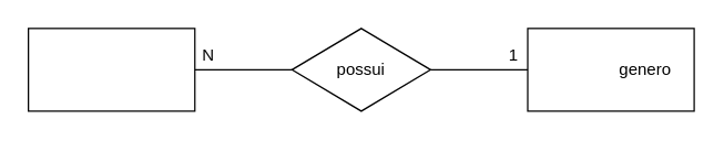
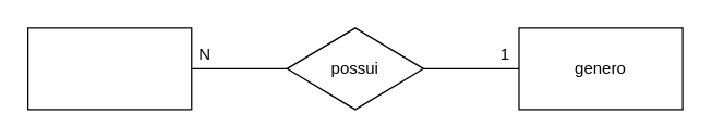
  <mxCell id="0" />
  <mxCell id="1" parent="0" />
  <mxCell id="2" style="edgeStyle=orthogonalEdgeStyle;rounded=0;orthogonalLoop=1;jettySize=auto;html=1;exitX=1;exitY=0.5;exitDx=0;exitDy=0;endArrow=none;endFill=0;" edge="1" parent="1" source="3" target="6"><mxGeometry relative="1" as="geometry" /></mxCell>
  <mxCell id="3" value="" style="rounded=0;whiteSpace=wrap;html=1;" vertex="1" parent="1"><mxGeometry x="20" y="20" width="120" height="60" as="geometry" /></mxCell>
  <mxCell id="4" value="" style="rounded=0;whiteSpace=wrap;html=1;" vertex="1" parent="1"><mxGeometry x="380" y="20" width="120" height="60" as="geometry" /></mxCell>
  <mxCell id="5" style="edgeStyle=orthogonalEdgeStyle;rounded=0;orthogonalLoop=1;jettySize=auto;html=1;exitX=1;exitY=0.5;exitDx=0;exitDy=0;entryX=0;entryY=0.5;entryDx=0;entryDy=0;endArrow=none;endFill=0;" edge="1" parent="1" source="6" target="4"><mxGeometry relative="1" as="geometry" /></mxCell>
  <mxCell id="6" value="" style="rhombus;whiteSpace=wrap;html=1;" vertex="1" parent="1"><mxGeometry x="210" y="20" width="100" height="60" as="geometry" /></mxCell>
- <mxCell id="7" value="genero" style="text;html=1;strokeColor=none;fillColor=none;align=center;verticalAlign=middle;whiteSpace=wrap;rounded=0;" vertex="1" parent="1"><mxGeometry x="445" y="40" width="40" height="20" as="geometry" /></mxCell>
+ <mxCell id="7" value="genero" style="text;html=1;strokeColor=none;fillColor=none;align=center;verticalAlign=middle;whiteSpace=wrap;rounded=0;" vertex="1" parent="1"><mxGeometry x="420" y="40" width="40" height="20" as="geometry" /></mxCell>
  <mxCell id="8" value="possui" style="text;html=1;strokeColor=none;fillColor=none;align=center;verticalAlign=middle;whiteSpace=wrap;rounded=0;" vertex="1" parent="1"><mxGeometry x="240" y="40" width="40" height="20" as="geometry" /></mxCell>
  <mxCell id="9" value="1" style="text;html=1;strokeColor=none;fillColor=none;align=center;verticalAlign=middle;whiteSpace=wrap;rounded=0;" vertex="1" parent="1"><mxGeometry x="350" y="30" width="40" height="20" as="geometry" /></mxCell>
  <mxCell id="10" value="N" style="text;html=1;strokeColor=none;fillColor=none;align=center;verticalAlign=middle;whiteSpace=wrap;rounded=0;" vertex="1" parent="1"><mxGeometry x="130" y="30" width="40" height="20" as="geometry" /></mxCell>
